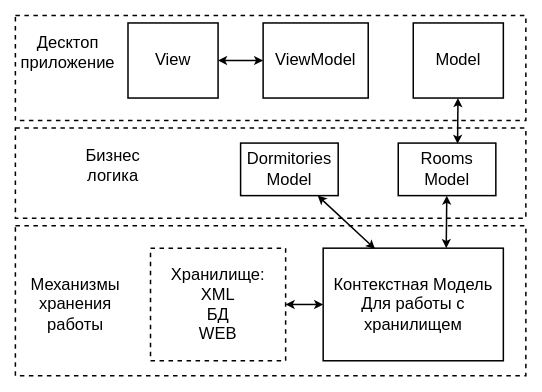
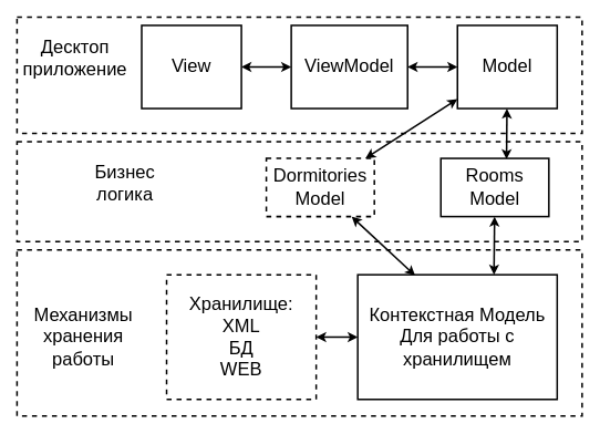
  <mxCell id="0" />
  <mxCell id="1" parent="0" />
  <mxCell id="2" value="" style="rounded=0;whiteSpace=wrap;html=1;dashed=1;strokeWidth=2;fontSize=22;" vertex="1" parent="1"><mxGeometry x="20" y="20" width="680" height="140" as="geometry" /></mxCell>
  <mxCell id="3" value="" style="rounded=0;whiteSpace=wrap;html=1;dashed=1;strokeWidth=2;fontSize=22;" parent="1" vertex="1"><mxGeometry x="20" y="170" width="680" height="120" as="geometry" /></mxCell>
  <mxCell id="4" value="" style="rounded=0;whiteSpace=wrap;html=1;dashed=1;strokeWidth=2;fontSize=22;glass=0;" parent="1" vertex="1"><mxGeometry x="20" y="300" width="680" height="200" as="geometry" /></mxCell>
  <mxCell id="5" style="edgeStyle=orthogonalEdgeStyle;rounded=0;orthogonalLoop=1;jettySize=auto;html=1;entryX=0;entryY=0.5;entryDx=0;entryDy=0;fontSize=22;startArrow=classic;startFill=1;strokeWidth=2;" parent="1" source="6" target="8" edge="1"><mxGeometry relative="1" as="geometry" /></mxCell>
  <mxCell id="6" value="View" style="rounded=0;whiteSpace=wrap;html=1;fontSize=22;strokeWidth=2;" parent="1" vertex="1"><mxGeometry x="170" y="30" width="120" height="100" as="geometry" /></mxCell>
+ <mxCell id="7" style="edgeStyle=orthogonalEdgeStyle;rounded=0;orthogonalLoop=1;jettySize=auto;html=1;entryX=0;entryY=0.5;entryDx=0;entryDy=0;startArrow=classic;startFill=1;strokeWidth=2;fontSize=22;" parent="1" source="8" target="11" edge="1"><mxGeometry relative="1" as="geometry" /></mxCell>
  <mxCell id="8" value="ViewModel" style="rounded=0;whiteSpace=wrap;html=1;fontSize=22;strokeWidth=2;" parent="1" vertex="1"><mxGeometry x="350" y="30" width="140" height="100" as="geometry" /></mxCell>
+ <mxCell id="9" style="rounded=0;orthogonalLoop=1;jettySize=auto;html=1;startArrow=classic;startFill=1;strokeWidth=2;fontSize=22;" parent="1" source="11" target="13" edge="1"><mxGeometry relative="1" as="geometry" /></mxCell>
  <mxCell id="10" style="edgeStyle=none;rounded=0;orthogonalLoop=1;jettySize=auto;html=1;entryX=0.608;entryY=0.014;entryDx=0;entryDy=0;entryPerimeter=0;startArrow=classic;startFill=1;strokeWidth=2;fontSize=22;" parent="1" source="11" target="15" edge="1"><mxGeometry relative="1" as="geometry" /></mxCell>
  <mxCell id="11" value="Model" style="rounded=0;whiteSpace=wrap;html=1;fontSize=22;strokeWidth=2;" parent="1" vertex="1"><mxGeometry x="550" y="30" width="120" height="100" as="geometry" /></mxCell>
  <mxCell id="12" style="edgeStyle=none;rounded=0;orthogonalLoop=1;jettySize=auto;html=1;entryX=0.288;entryY=0.007;entryDx=0;entryDy=0;entryPerimeter=0;startArrow=classic;startFill=1;strokeWidth=2;fontSize=22;" parent="1" source="13" target="17" edge="1"><mxGeometry relative="1" as="geometry" /></mxCell>
- <mxCell id="13" value="Dormitories&lt;br&gt;Model" style="rounded=0;whiteSpace=wrap;html=1;fontSize=22;strokeWidth=2;" parent="1" vertex="1"><mxGeometry x="320" y="190" width="130" height="70" as="geometry" /></mxCell>
+ <mxCell id="13" value="Dormitories&lt;br&gt;Model" style="rounded=0;whiteSpace=wrap;html=1;fontSize=22;strokeWidth=2;dashed=1;" parent="1" vertex="1"><mxGeometry x="320" y="190" width="130" height="70" as="geometry" /></mxCell>
  <mxCell id="14" style="edgeStyle=none;rounded=0;orthogonalLoop=1;jettySize=auto;html=1;entryX=0.683;entryY=0;entryDx=0;entryDy=0;entryPerimeter=0;startArrow=classic;startFill=1;strokeWidth=2;fontSize=22;" parent="1" source="15" target="17" edge="1"><mxGeometry relative="1" as="geometry" /></mxCell>
  <mxCell id="15" value="Rooms&lt;br&gt;Model" style="rounded=0;whiteSpace=wrap;html=1;fontSize=22;strokeWidth=2;" parent="1" vertex="1"><mxGeometry x="530" y="190" width="130" height="70" as="geometry" /></mxCell>
  <mxCell id="16" style="edgeStyle=none;rounded=0;orthogonalLoop=1;jettySize=auto;html=1;startArrow=classic;startFill=1;strokeWidth=2;fontSize=22;" parent="1" source="17" target="19" edge="1"><mxGeometry relative="1" as="geometry" /></mxCell>
  <mxCell id="17" value="Контекстная Модель&lt;br&gt;Для работы с хранилищем" style="rounded=0;whiteSpace=wrap;html=1;fontSize=22;strokeWidth=2;" parent="1" vertex="1"><mxGeometry x="430" y="330" width="240" height="150" as="geometry" /></mxCell>
  <mxCell id="18" value="Бизнес логика" style="text;html=1;strokeColor=none;fillColor=none;align=center;verticalAlign=middle;whiteSpace=wrap;rounded=0;dashed=1;fontSize=22;" parent="1" vertex="1"><mxGeometry x="130" y="210" width="40" height="20" as="geometry" /></mxCell>
  <mxCell id="19" value="Хранилище:&lt;br&gt;XML&lt;br&gt;БД&lt;br&gt;WEB" style="rounded=0;whiteSpace=wrap;html=1;strokeWidth=2;fontSize=22;dashed=1;" parent="1" vertex="1"><mxGeometry x="200" y="330" width="180" height="150" as="geometry" /></mxCell>
  <mxCell id="20" value="Механизмы&lt;br&gt;хранения&lt;br&gt;работы" style="text;html=1;strokeColor=none;fillColor=none;align=center;verticalAlign=middle;whiteSpace=wrap;rounded=0;dashed=1;fontSize=22;" vertex="1" parent="1"><mxGeometry x="80" y="395" width="40" height="20" as="geometry" /></mxCell>
  <mxCell id="21" value="Десктоп&lt;br&gt;приложение" style="text;html=1;strokeColor=none;fillColor=none;align=center;verticalAlign=middle;whiteSpace=wrap;rounded=0;dashed=1;fontSize=22;" vertex="1" parent="1"><mxGeometry x="70" y="60" width="40" height="20" as="geometry" /></mxCell>
